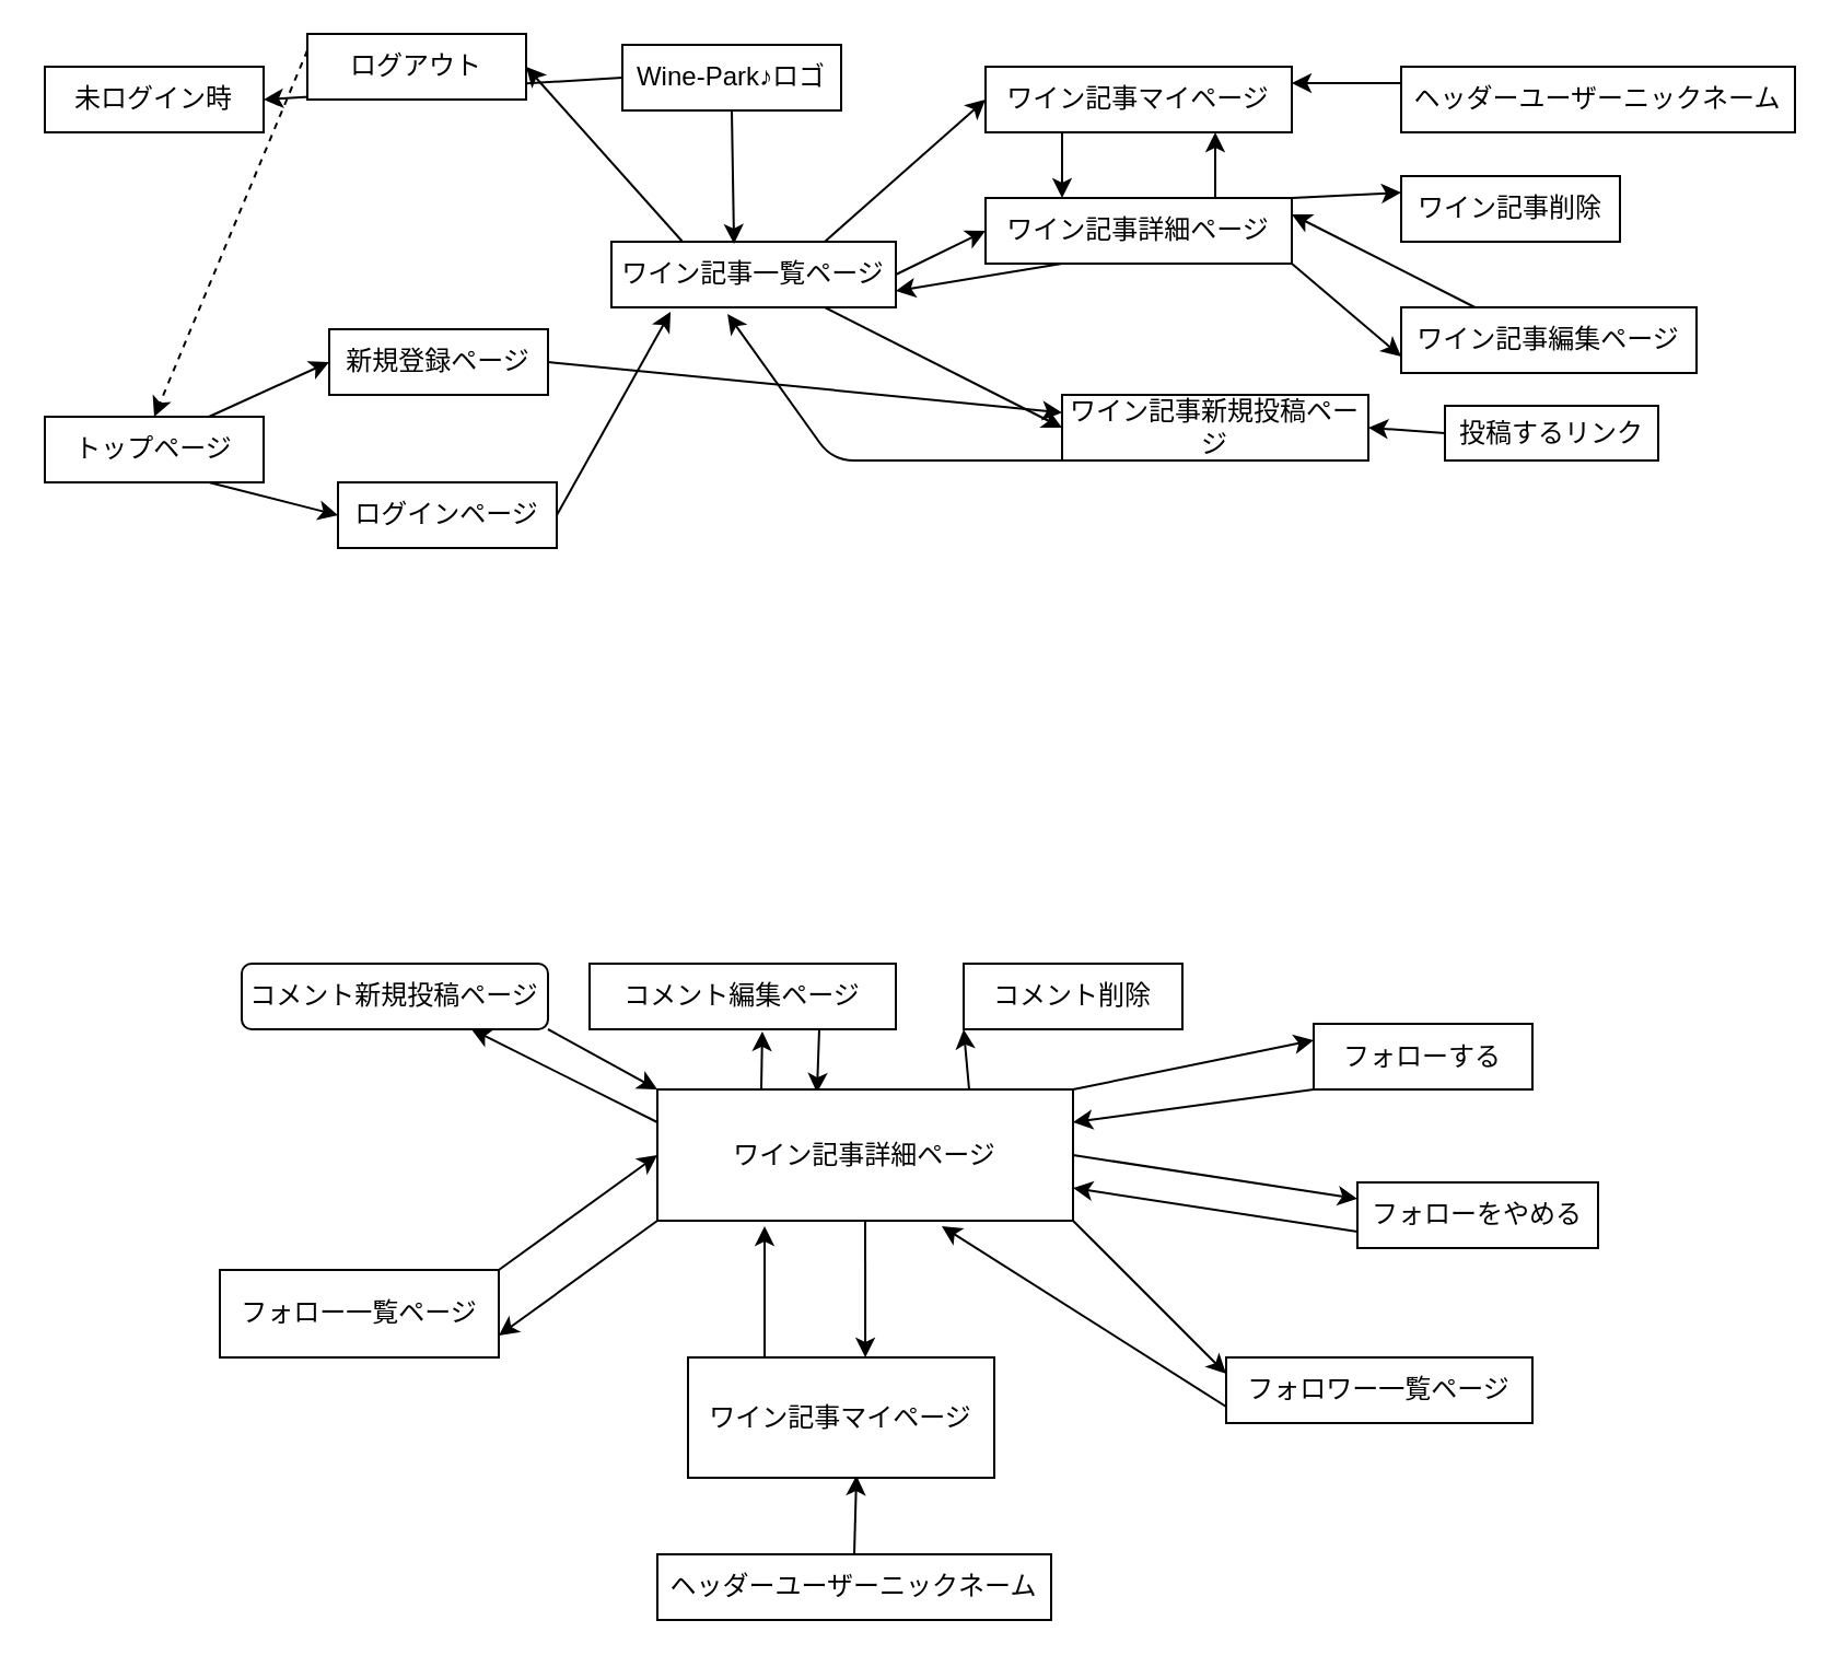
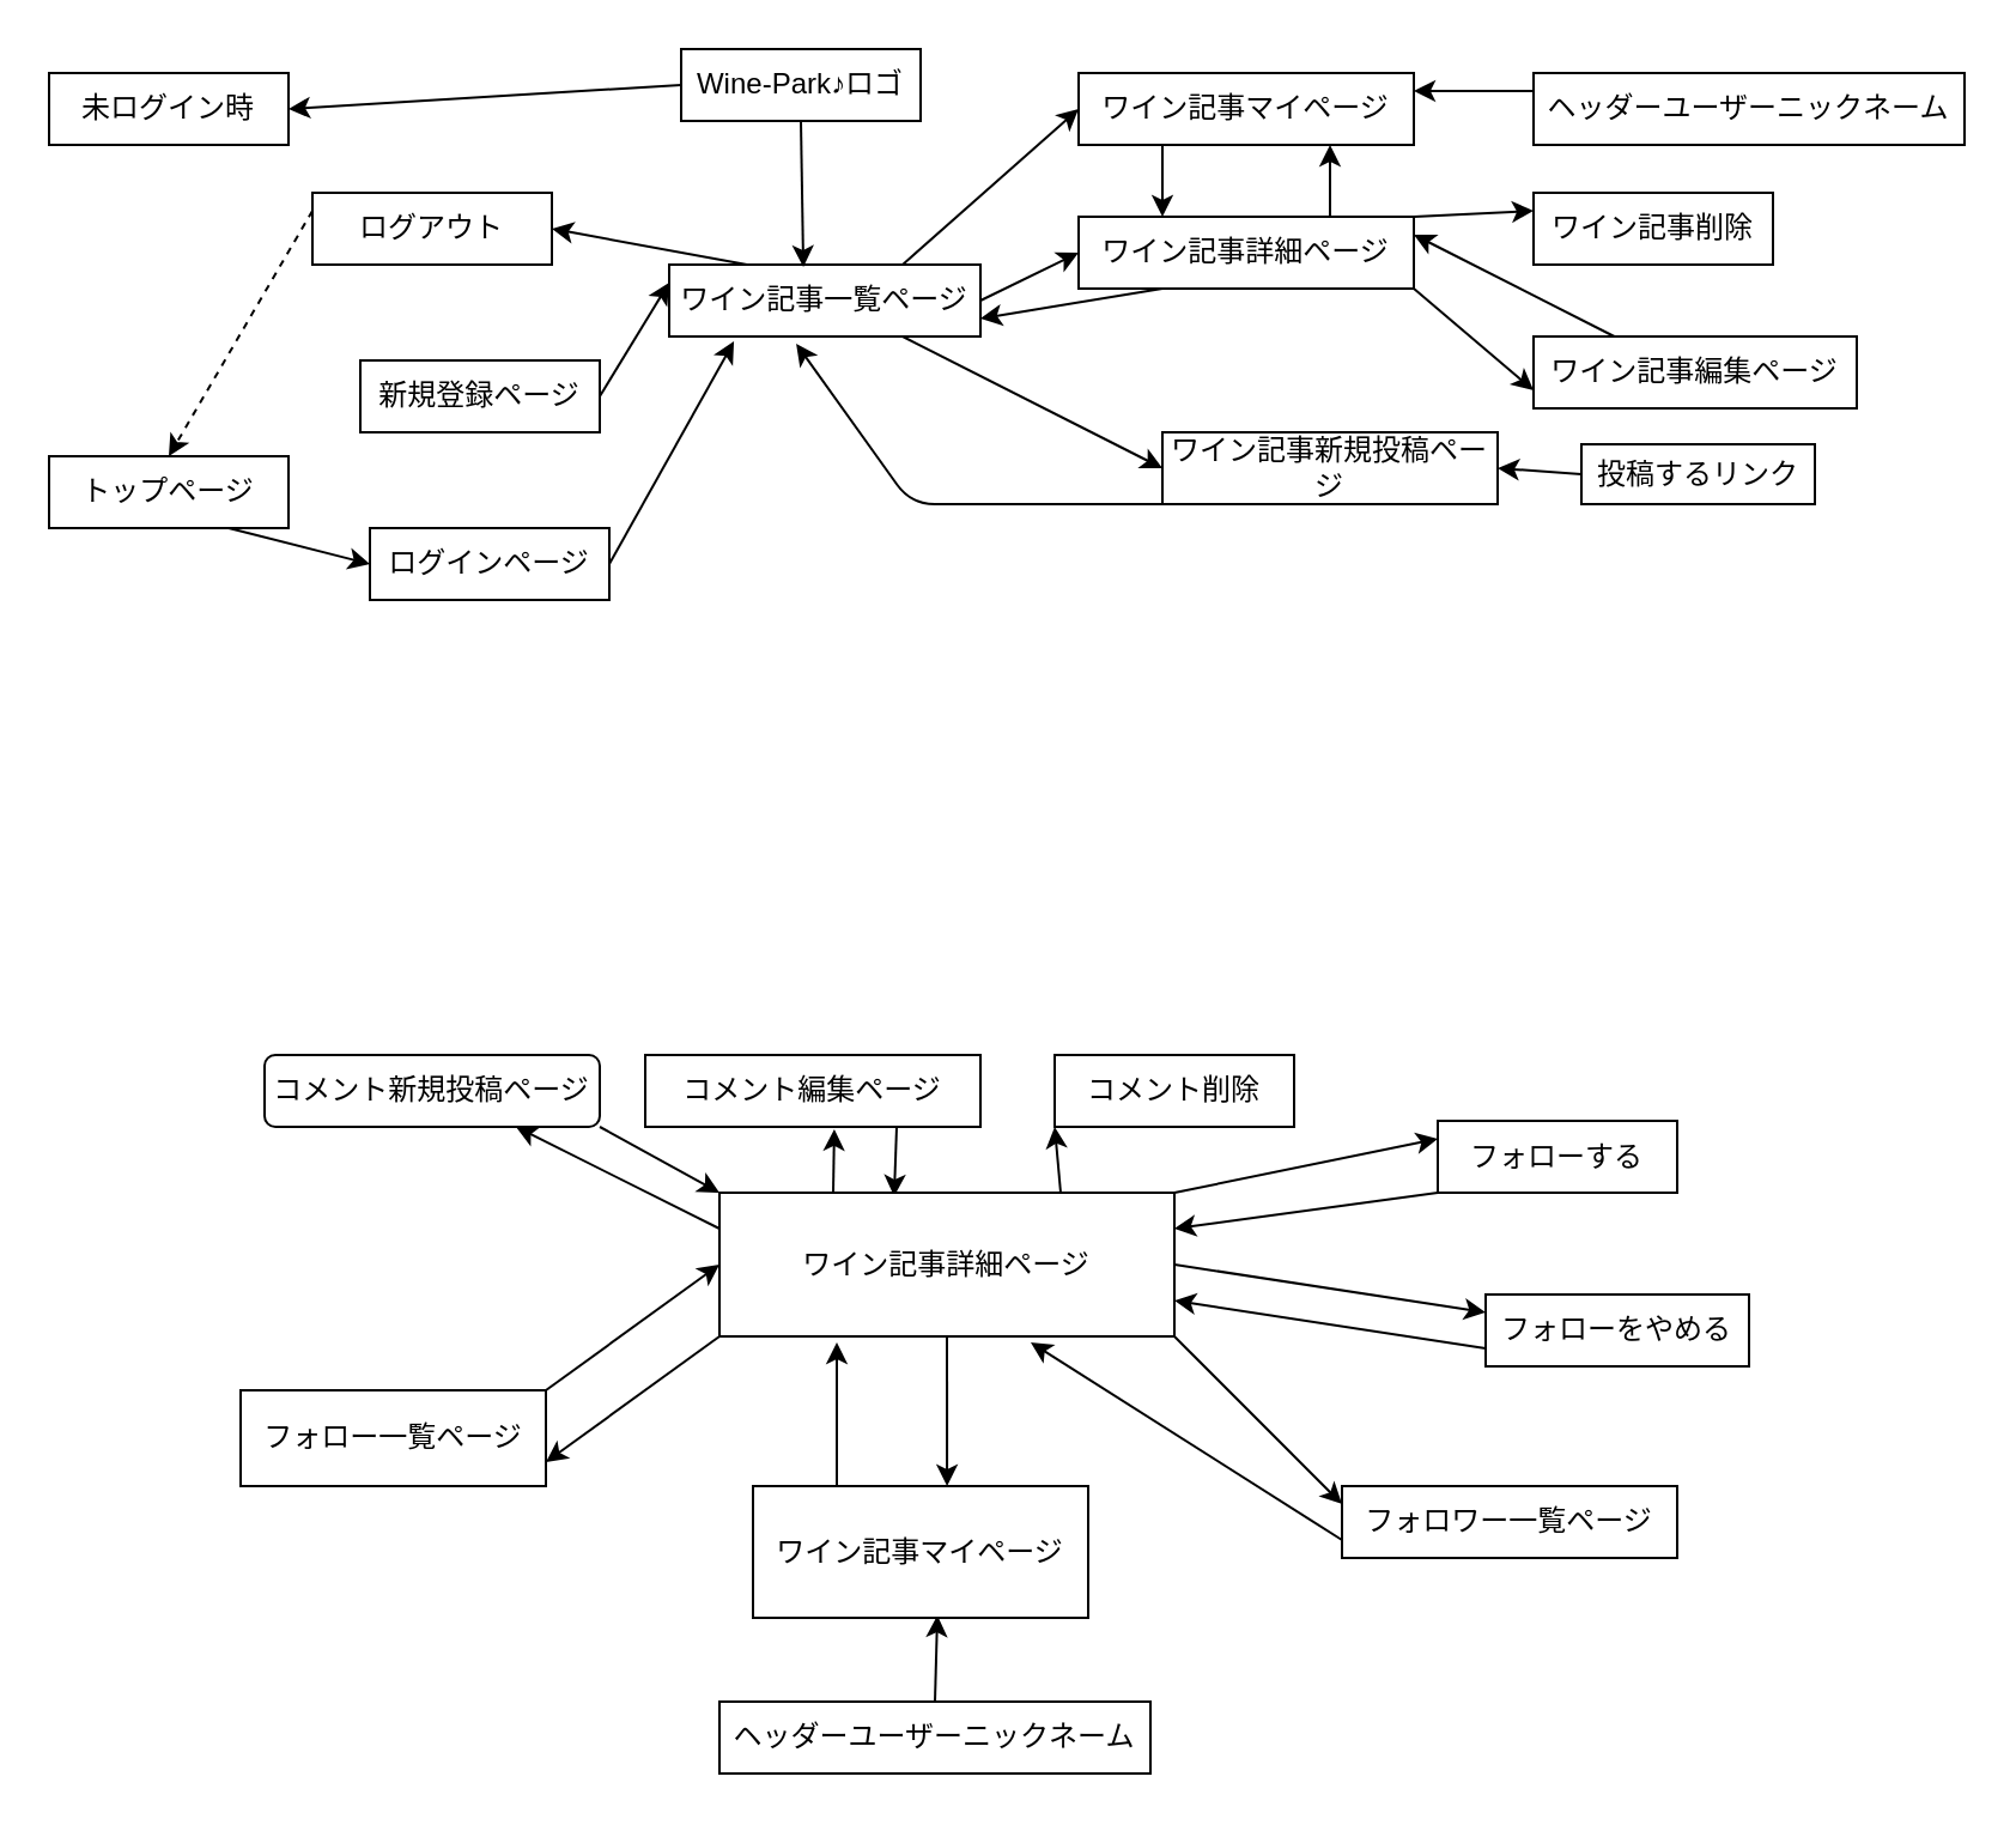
  <mxCell id="0" />
  <mxCell id="1" parent="0" />
  <mxCell id="2" style="edgeStyle=none;html=1;exitX=1;exitY=0.5;exitDx=0;exitDy=0;entryX=0.208;entryY=1.067;entryDx=0;entryDy=0;entryPerimeter=0;" edge="1" parent="1" source="3" target="14"><mxGeometry relative="1" as="geometry" /></mxCell>
  <mxCell id="3" value="ログインページ" style="whiteSpace=wrap;html=1;align=center;" vertex="1" parent="1"><mxGeometry x="154" y="220" width="100" height="30" as="geometry" /></mxCell>
- <mxCell id="4" style="edgeStyle=none;html=1;exitX=0.75;exitY=0;exitDx=0;exitDy=0;entryX=0;entryY=0.5;entryDx=0;entryDy=0;" edge="1" parent="1" source="6" target="9"><mxGeometry relative="1" as="geometry" /></mxCell>
  <mxCell id="5" style="edgeStyle=none;html=1;exitX=0.75;exitY=1;exitDx=0;exitDy=0;entryX=0;entryY=0.5;entryDx=0;entryDy=0;" edge="1" parent="1" source="6" target="3"><mxGeometry relative="1" as="geometry" /></mxCell>
  <mxCell id="6" value="トップページ" style="whiteSpace=wrap;html=1;align=center;" vertex="1" parent="1"><mxGeometry x="20" y="190" width="100" height="30" as="geometry" /></mxCell>
  <mxCell id="7" style="edgeStyle=none;html=1;entryX=1;entryY=0.5;entryDx=0;entryDy=0;" edge="1" parent="1"><mxGeometry relative="1" as="geometry"><mxPoint x="240" y="190" as="sourcePoint" /><mxPoint x="240" y="190" as="targetPoint" /></mxGeometry></mxCell>
- <mxCell id="8" style="edgeStyle=none;html=1;exitX=1;exitY=0.5;exitDx=0;exitDy=0;" edge="1" parent="1" source="9" target="23"><mxGeometry relative="1" as="geometry" /></mxCell>
+ <mxCell id="8" style="edgeStyle=none;html=1;exitX=1;exitY=0.5;exitDx=0;exitDy=0;entryX=0;entryY=0.25;entryDx=0;entryDy=0;" edge="1" parent="1" source="9" target="14"><mxGeometry relative="1" as="geometry" /></mxCell>
  <mxCell id="9" value="新規登録ページ" style="whiteSpace=wrap;html=1;align=center;" vertex="1" parent="1"><mxGeometry x="150" y="150" width="100" height="30" as="geometry" /></mxCell>
  <mxCell id="10" style="edgeStyle=none;html=1;exitX=0.75;exitY=0;exitDx=0;exitDy=0;entryX=0;entryY=0.5;entryDx=0;entryDy=0;" edge="1" parent="1" source="14" target="21"><mxGeometry relative="1" as="geometry" /></mxCell>
  <mxCell id="11" style="edgeStyle=none;html=1;exitX=1;exitY=0.5;exitDx=0;exitDy=0;entryX=0;entryY=0.5;entryDx=0;entryDy=0;" edge="1" parent="1" source="14" target="19"><mxGeometry relative="1" as="geometry" /></mxCell>
  <mxCell id="12" style="edgeStyle=none;html=1;exitX=0.25;exitY=0;exitDx=0;exitDy=0;entryX=1;entryY=0.5;entryDx=0;entryDy=0;" edge="1" parent="1" source="14" target="60"><mxGeometry relative="1" as="geometry" /></mxCell>
  <mxCell id="13" style="edgeStyle=none;html=1;exitX=0.75;exitY=1;exitDx=0;exitDy=0;entryX=0;entryY=0.5;entryDx=0;entryDy=0;" edge="1" parent="1" source="14" target="23"><mxGeometry relative="1" as="geometry" /></mxCell>
  <mxCell id="14" value="ワイン記事一覧ページ" style="whiteSpace=wrap;html=1;align=center;" vertex="1" parent="1"><mxGeometry x="279" y="110" width="130" height="30" as="geometry" /></mxCell>
  <mxCell id="15" style="edgeStyle=none;html=1;exitX=0.75;exitY=0;exitDx=0;exitDy=0;entryX=0.75;entryY=1;entryDx=0;entryDy=0;" edge="1" parent="1" source="19" target="21"><mxGeometry relative="1" as="geometry" /></mxCell>
  <mxCell id="16" style="edgeStyle=none;html=1;exitX=1;exitY=0;exitDx=0;exitDy=0;entryX=0;entryY=0.25;entryDx=0;entryDy=0;" edge="1" parent="1" source="19" target="26"><mxGeometry relative="1" as="geometry" /></mxCell>
  <mxCell id="17" style="edgeStyle=none;html=1;exitX=1;exitY=1;exitDx=0;exitDy=0;entryX=0;entryY=0.75;entryDx=0;entryDy=0;" edge="1" parent="1" source="19" target="25"><mxGeometry relative="1" as="geometry" /></mxCell>
  <mxCell id="18" style="edgeStyle=none;html=1;exitX=0.25;exitY=1;exitDx=0;exitDy=0;entryX=1;entryY=0.75;entryDx=0;entryDy=0;" edge="1" parent="1" source="19" target="14"><mxGeometry relative="1" as="geometry" /></mxCell>
  <mxCell id="19" value="ワイン記事詳細ページ" style="whiteSpace=wrap;html=1;align=center;" vertex="1" parent="1"><mxGeometry x="450" y="90" width="140" height="30" as="geometry" /></mxCell>
  <mxCell id="20" style="edgeStyle=none;html=1;exitX=0.25;exitY=1;exitDx=0;exitDy=0;entryX=0.25;entryY=0;entryDx=0;entryDy=0;" edge="1" parent="1" source="21" target="19"><mxGeometry relative="1" as="geometry" /></mxCell>
  <mxCell id="21" value="ワイン記事マイページ" style="whiteSpace=wrap;html=1;align=center;" vertex="1" parent="1"><mxGeometry x="450" y="30" width="140" height="30" as="geometry" /></mxCell>
  <mxCell id="22" style="edgeStyle=none;html=1;exitX=0.25;exitY=1;exitDx=0;exitDy=0;entryX=0.408;entryY=1.1;entryDx=0;entryDy=0;entryPerimeter=0;" edge="1" parent="1" source="23" target="14"><mxGeometry relative="1" as="geometry"><Array as="points"><mxPoint x="380" y="210" /></Array></mxGeometry></mxCell>
  <mxCell id="23" value="ワイン記事新規投稿ページ" style="whiteSpace=wrap;html=1;align=center;" vertex="1" parent="1"><mxGeometry x="485" y="180" width="140" height="30" as="geometry" /></mxCell>
  <mxCell id="24" style="edgeStyle=none;html=1;exitX=0.25;exitY=0;exitDx=0;exitDy=0;entryX=1;entryY=0.25;entryDx=0;entryDy=0;" edge="1" parent="1" source="25" target="19"><mxGeometry relative="1" as="geometry" /></mxCell>
  <mxCell id="25" value="ワイン記事編集ページ" style="whiteSpace=wrap;html=1;align=center;" vertex="1" parent="1"><mxGeometry x="640" y="140" width="135" height="30" as="geometry" /></mxCell>
  <mxCell id="26" value="ワイン記事削除" style="whiteSpace=wrap;html=1;align=center;" vertex="1" parent="1"><mxGeometry x="640" y="80" width="100" height="30" as="geometry" /></mxCell>
  <mxCell id="27" style="edgeStyle=none;html=1;exitX=1;exitY=1;exitDx=0;exitDy=0;entryX=0;entryY=0;entryDx=0;entryDy=0;" edge="1" parent="1" source="28" target="39"><mxGeometry relative="1" as="geometry" /></mxCell>
  <mxCell id="28" value="コメント新規投稿ページ" style="whiteSpace=wrap;html=1;align=center;rounded=1;" vertex="1" parent="1"><mxGeometry x="110" y="440" width="140" height="30" as="geometry" /></mxCell>
  <mxCell id="29" style="edgeStyle=none;html=1;exitX=0.75;exitY=1;exitDx=0;exitDy=0;entryX=0.384;entryY=0.025;entryDx=0;entryDy=0;entryPerimeter=0;" edge="1" parent="1" source="30" target="39"><mxGeometry relative="1" as="geometry" /></mxCell>
  <mxCell id="30" value="コメント編集ページ" style="whiteSpace=wrap;html=1;align=center;" vertex="1" parent="1"><mxGeometry x="269" y="440" width="140" height="30" as="geometry" /></mxCell>
  <mxCell id="31" style="edgeStyle=none;html=1;exitX=0.5;exitY=1;exitDx=0;exitDy=0;entryX=0.579;entryY=0;entryDx=0;entryDy=0;entryPerimeter=0;" edge="1" parent="1" source="39" target="56"><mxGeometry relative="1" as="geometry" /></mxCell>
  <mxCell id="32" style="edgeStyle=none;html=1;exitX=0.75;exitY=0;exitDx=0;exitDy=0;entryX=0;entryY=1;entryDx=0;entryDy=0;" edge="1" parent="1" source="39" target="58"><mxGeometry relative="1" as="geometry" /></mxCell>
  <mxCell id="33" style="edgeStyle=none;html=1;exitX=0.25;exitY=0;exitDx=0;exitDy=0;entryX=0.564;entryY=1.033;entryDx=0;entryDy=0;entryPerimeter=0;" edge="1" parent="1" source="39" target="30"><mxGeometry relative="1" as="geometry" /></mxCell>
  <mxCell id="34" style="edgeStyle=none;html=1;exitX=1;exitY=0;exitDx=0;exitDy=0;entryX=0;entryY=0.25;entryDx=0;entryDy=0;" edge="1" parent="1" source="39" target="52"><mxGeometry relative="1" as="geometry" /></mxCell>
  <mxCell id="35" style="edgeStyle=none;html=1;exitX=1;exitY=0.5;exitDx=0;exitDy=0;entryX=0;entryY=0.25;entryDx=0;entryDy=0;" edge="1" parent="1" source="39" target="48"><mxGeometry relative="1" as="geometry" /></mxCell>
  <mxCell id="36" style="edgeStyle=none;html=1;exitX=1;exitY=1;exitDx=0;exitDy=0;entryX=0;entryY=0.25;entryDx=0;entryDy=0;" edge="1" parent="1" source="39" target="50"><mxGeometry relative="1" as="geometry" /></mxCell>
  <mxCell id="37" style="edgeStyle=none;html=1;exitX=0;exitY=0.25;exitDx=0;exitDy=0;entryX=0.75;entryY=1;entryDx=0;entryDy=0;" edge="1" parent="1" source="39" target="28"><mxGeometry relative="1" as="geometry" /></mxCell>
  <mxCell id="38" style="edgeStyle=none;html=1;exitX=0;exitY=1;exitDx=0;exitDy=0;entryX=1;entryY=0.75;entryDx=0;entryDy=0;" edge="1" parent="1" source="39" target="54"><mxGeometry relative="1" as="geometry" /></mxCell>
  <mxCell id="39" value="ワイン記事詳細ページ" style="whiteSpace=wrap;html=1;align=center;" vertex="1" parent="1"><mxGeometry x="300" y="497.5" width="190" height="60" as="geometry" /></mxCell>
  <mxCell id="40" style="edgeStyle=none;html=1;exitX=0;exitY=0.5;exitDx=0;exitDy=0;entryX=1;entryY=0.5;entryDx=0;entryDy=0;" edge="1" parent="1" source="42" target="57"><mxGeometry relative="1" as="geometry"><mxPoint x="237.5" y="45" as="targetPoint" /></mxGeometry></mxCell>
  <mxCell id="41" style="edgeStyle=none;html=1;exitX=0.5;exitY=1;exitDx=0;exitDy=0;entryX=0.431;entryY=0.033;entryDx=0;entryDy=0;entryPerimeter=0;" edge="1" parent="1" source="42" target="14"><mxGeometry relative="1" as="geometry" /></mxCell>
  <mxCell id="42" value="Wine-Park♪ロゴ" style="whiteSpace=wrap;html=1;align=center;" vertex="1" parent="1"><mxGeometry x="284" y="20" width="100" height="30" as="geometry" /></mxCell>
  <mxCell id="43" style="edgeStyle=none;html=1;exitX=0;exitY=0.25;exitDx=0;exitDy=0;entryX=1;entryY=0.25;entryDx=0;entryDy=0;" edge="1" parent="1" source="44" target="21"><mxGeometry relative="1" as="geometry" /></mxCell>
  <mxCell id="44" value="ヘッダーユーザーニックネーム" style="whiteSpace=wrap;html=1;align=center;" vertex="1" parent="1"><mxGeometry x="640" y="30" width="180" height="30" as="geometry" /></mxCell>
  <mxCell id="45" style="edgeStyle=none;html=1;exitX=0.5;exitY=0;exitDx=0;exitDy=0;entryX=0.55;entryY=0.982;entryDx=0;entryDy=0;entryPerimeter=0;" edge="1" parent="1" source="46" target="56"><mxGeometry relative="1" as="geometry" /></mxCell>
  <mxCell id="46" value="ヘッダーユーザーニックネーム" style="whiteSpace=wrap;html=1;align=center;" vertex="1" parent="1"><mxGeometry x="300" y="710" width="180" height="30" as="geometry" /></mxCell>
  <mxCell id="47" style="edgeStyle=none;html=1;exitX=0;exitY=0.75;exitDx=0;exitDy=0;entryX=1;entryY=0.75;entryDx=0;entryDy=0;" edge="1" parent="1" source="48" target="39"><mxGeometry relative="1" as="geometry" /></mxCell>
  <mxCell id="48" value="フォローをやめる" style="whiteSpace=wrap;html=1;align=center;" vertex="1" parent="1"><mxGeometry x="620" y="540" width="110" height="30" as="geometry" /></mxCell>
  <mxCell id="49" style="edgeStyle=none;html=1;exitX=0;exitY=0.75;exitDx=0;exitDy=0;" edge="1" parent="1" source="50"><mxGeometry relative="1" as="geometry"><mxPoint x="430" y="560" as="targetPoint" /></mxGeometry></mxCell>
  <mxCell id="50" value="フォロワー一覧ページ" style="whiteSpace=wrap;html=1;align=center;" vertex="1" parent="1"><mxGeometry x="560" y="620" width="140" height="30" as="geometry" /></mxCell>
  <mxCell id="51" style="edgeStyle=none;html=1;exitX=0;exitY=1;exitDx=0;exitDy=0;entryX=1;entryY=0.25;entryDx=0;entryDy=0;" edge="1" parent="1" source="52" target="39"><mxGeometry relative="1" as="geometry" /></mxCell>
  <mxCell id="52" value="フォローする" style="whiteSpace=wrap;html=1;align=center;" vertex="1" parent="1"><mxGeometry x="600" y="467.5" width="100" height="30" as="geometry" /></mxCell>
  <mxCell id="53" style="edgeStyle=none;html=1;exitX=1;exitY=0;exitDx=0;exitDy=0;entryX=0;entryY=0.5;entryDx=0;entryDy=0;" edge="1" parent="1" source="54" target="39"><mxGeometry relative="1" as="geometry" /></mxCell>
  <mxCell id="54" value="フォロー一覧ページ" style="whiteSpace=wrap;html=1;align=center;" vertex="1" parent="1"><mxGeometry x="100" y="580" width="127.5" height="40" as="geometry" /></mxCell>
  <mxCell id="55" style="edgeStyle=none;html=1;exitX=0.25;exitY=0;exitDx=0;exitDy=0;" edge="1" parent="1" source="56"><mxGeometry relative="1" as="geometry"><mxPoint x="349" y="560" as="targetPoint" /></mxGeometry></mxCell>
  <mxCell id="56" value="ワイン記事マイページ" style="whiteSpace=wrap;html=1;align=center;" vertex="1" parent="1"><mxGeometry x="314" y="620" width="140" height="55" as="geometry" /></mxCell>
  <mxCell id="57" value="未ログイン時" style="whiteSpace=wrap;html=1;align=center;" vertex="1" parent="1"><mxGeometry x="20" y="30" width="100" height="30" as="geometry" /></mxCell>
  <mxCell id="58" value="コメント削除" style="whiteSpace=wrap;html=1;align=center;" vertex="1" parent="1"><mxGeometry x="440" y="440" width="100" height="30" as="geometry" /></mxCell>
  <mxCell id="59" style="edgeStyle=none;html=1;exitX=0;exitY=0.25;exitDx=0;exitDy=0;entryX=0.5;entryY=0;entryDx=0;entryDy=0;dashed=1;" edge="1" parent="1" source="60" target="6"><mxGeometry relative="1" as="geometry" /></mxCell>
- <mxCell id="60" value="ログアウト" style="whiteSpace=wrap;html=1;align=center;" vertex="1" parent="1"><mxGeometry x="140" y="15" width="100" height="30" as="geometry" /></mxCell>
+ <mxCell id="60" value="ログアウト" style="whiteSpace=wrap;html=1;align=center;" vertex="1" parent="1"><mxGeometry x="130" y="80" width="100" height="30" as="geometry" /></mxCell>
  <mxCell id="61" style="edgeStyle=none;html=1;exitX=0;exitY=0.5;exitDx=0;exitDy=0;entryX=1;entryY=0.5;entryDx=0;entryDy=0;" edge="1" parent="1" source="62" target="23"><mxGeometry relative="1" as="geometry" /></mxCell>
  <mxCell id="62" value="投稿するリンク" style="whiteSpace=wrap;html=1;align=center;" vertex="1" parent="1"><mxGeometry x="660" y="185" width="97.5" height="25" as="geometry" /></mxCell>
